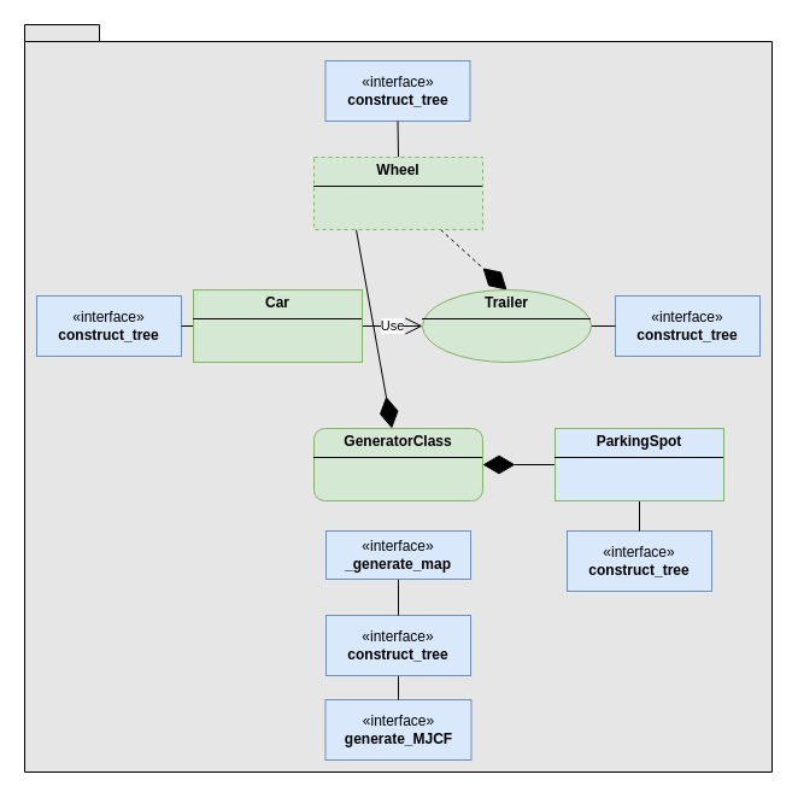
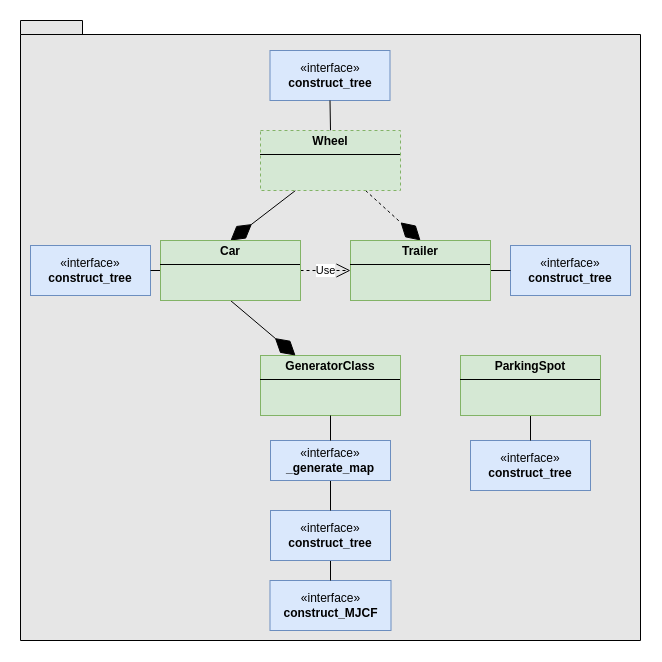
  <mxCell id="0" />
  <mxCell id="1" parent="0" />
  <mxCell id="2" value="package" style="shape=folder;fontStyle=1;spacingTop=10;tabWidth=40;tabHeight=14;tabPosition=left;html=1;whiteSpace=wrap;noLabel=1;backgroundOutline=0;shadow=0;gradientColor=none;fillColor=#E6E6E6;" vertex="1" parent="1"><mxGeometry x="20" y="20" width="620" height="620" as="geometry" /></mxCell>
- <mxCell id="3" value="&lt;p style=&quot;margin:0px;margin-top:4px;text-align:center;&quot;&gt;&lt;b&gt;GeneratorClass&lt;/b&gt;&lt;br&gt;&lt;/p&gt;&lt;hr size=&quot;1&quot; style=&quot;border-style:solid;&quot;&gt;&lt;div style=&quot;height:2px;&quot;&gt;&lt;/div&gt;" style="verticalAlign=top;align=left;overflow=fill;html=1;whiteSpace=wrap;fillColor=#d5e8d4;strokeColor=#82b366;rounded=1;" vertex="1" parent="1"><mxGeometry x="260" y="355" width="140" height="60" as="geometry" /></mxCell>
- <mxCell id="4" value="«interface»&lt;br&gt;&lt;b&gt;generate_MJCF&lt;/b&gt;" style="html=1;whiteSpace=wrap;fillColor=#dae8fc;strokeColor=#6c8ebf;" vertex="1" parent="1"><mxGeometry x="269.5" y="580" width="121" height="50" as="geometry" /></mxCell>
+ <mxCell id="3" value="&lt;p style=&quot;margin:0px;margin-top:4px;text-align:center;&quot;&gt;&lt;b&gt;GeneratorClass&lt;/b&gt;&lt;br&gt;&lt;/p&gt;&lt;hr size=&quot;1&quot; style=&quot;border-style:solid;&quot;&gt;&lt;div style=&quot;height:2px;&quot;&gt;&lt;/div&gt;" style="verticalAlign=top;align=left;overflow=fill;html=1;whiteSpace=wrap;fillColor=#d5e8d4;strokeColor=#82b366;" vertex="1" parent="1"><mxGeometry x="260" y="355" width="140" height="60" as="geometry" /></mxCell>
+ <mxCell id="4" value="«interface»&lt;br&gt;&lt;b&gt;construct_MJCF&lt;/b&gt;" style="html=1;whiteSpace=wrap;fillColor=#dae8fc;strokeColor=#6c8ebf;" vertex="1" parent="1"><mxGeometry x="269.5" y="580" width="121" height="50" as="geometry" /></mxCell>
  <mxCell id="5" value="" style="endArrow=none;html=1;rounded=0;entryX=0.5;entryY=1;entryDx=0;entryDy=0;exitX=0.5;exitY=0;exitDx=0;exitDy=0;" edge="1" parent="1" source="4" target="6"><mxGeometry width="50" height="50" relative="1" as="geometry"><mxPoint x="340" y="570" as="sourcePoint" /><mxPoint x="380" y="320" as="targetPoint" /></mxGeometry></mxCell>
  <mxCell id="6" value="«interface»&lt;br&gt;&lt;b&gt;construct_tree&lt;/b&gt;" style="html=1;whiteSpace=wrap;fillColor=#dae8fc;strokeColor=#6c8ebf;" vertex="1" parent="1"><mxGeometry x="270" y="510" width="120" height="50" as="geometry" /></mxCell>
  <mxCell id="7" value="" style="endArrow=none;html=1;rounded=0;entryX=0.5;entryY=1;entryDx=0;entryDy=0;exitX=0.5;exitY=0;exitDx=0;exitDy=0;" edge="1" parent="1" source="6" target="8"><mxGeometry width="50" height="50" relative="1" as="geometry"><mxPoint x="130" y="410" as="sourcePoint" /><mxPoint x="180" y="360" as="targetPoint" /></mxGeometry></mxCell>
  <mxCell id="8" value="«interface»&lt;br&gt;&lt;b&gt;_generate_map&lt;/b&gt;" style="html=1;whiteSpace=wrap;fillColor=#dae8fc;strokeColor=#6c8ebf;" vertex="1" parent="1"><mxGeometry x="270" y="440" width="120" height="40" as="geometry" /></mxCell>
- <mxCell id="10" value="Use" style="endArrow=open;endSize=12;dashed=0;html=1;rounded=0;entryX=0;entryY=0.5;entryDx=0;entryDy=0;exitX=1;exitY=0.5;exitDx=0;exitDy=0;" edge="1" parent="1" source="23" target="26"><mxGeometry width="160" relative="1" as="geometry"><mxPoint x="340" y="310" as="sourcePoint" /><mxPoint x="350" y="270" as="targetPoint" /></mxGeometry></mxCell>
- <mxCell id="12" value="" style="endArrow=diamondThin;endFill=1;endSize=24;html=1;rounded=0;entryX=1;entryY=0.5;entryDx=0;entryDy=0;exitX=0;exitY=0.5;exitDx=0;exitDy=0;" edge="1" parent="1" source="24" target="3"><mxGeometry width="160" relative="1" as="geometry"><mxPoint x="450" y="385" as="sourcePoint" /><mxPoint x="630" y="350" as="targetPoint" /></mxGeometry></mxCell>
- <mxCell id="13" value="" style="endArrow=diamondThin;endFill=1;endSize=24;html=1;rounded=0;exitX=0.25;exitY=1;exitDx=0;exitDy=0;" edge="1" parent="1" source="25" target="3"><mxGeometry width="160" relative="1" as="geometry"><mxPoint x="295" y="180" as="sourcePoint" /><mxPoint x="240" y="240" as="targetPoint" /></mxGeometry></mxCell>
+ <mxCell id="9" value="" style="endArrow=none;html=1;rounded=0;exitX=0.5;exitY=0;exitDx=0;exitDy=0;" edge="1" parent="1" source="8" target="3"><mxGeometry width="50" height="50" relative="1" as="geometry"><mxPoint x="140" y="490" as="sourcePoint" /><mxPoint x="190" y="440" as="targetPoint" /></mxGeometry></mxCell>
+ <mxCell id="10" value="Use" style="endArrow=open;endSize=12;dashed=1;html=1;rounded=0;entryX=0;entryY=0.5;entryDx=0;entryDy=0;exitX=1;exitY=0.5;exitDx=0;exitDy=0;" edge="1" parent="1" source="23" target="26"><mxGeometry width="160" relative="1" as="geometry"><mxPoint x="340" y="310" as="sourcePoint" /><mxPoint x="350" y="270" as="targetPoint" /></mxGeometry></mxCell>
+ <mxCell id="11" value="" style="endArrow=diamondThin;endFill=1;endSize=24;html=1;rounded=0;entryX=0.25;entryY=0;entryDx=0;entryDy=0;exitX=0.5;exitY=1;exitDx=0;exitDy=0;" edge="1" parent="1" source="23" target="3"><mxGeometry width="160" relative="1" as="geometry"><mxPoint x="240" y="300" as="sourcePoint" /><mxPoint x="300" y="250" as="targetPoint" /></mxGeometry></mxCell>
+ <mxCell id="13" value="" style="endArrow=diamondThin;endFill=1;endSize=24;html=1;rounded=0;entryX=0.5;entryY=0;entryDx=0;entryDy=0;exitX=0.25;exitY=1;exitDx=0;exitDy=0;" edge="1" parent="1" source="25" target="23"><mxGeometry width="160" relative="1" as="geometry"><mxPoint x="295" y="180" as="sourcePoint" /><mxPoint x="240" y="240" as="targetPoint" /></mxGeometry></mxCell>
  <mxCell id="14" value="" style="endArrow=diamondThin;endFill=1;endSize=24;html=1;rounded=0;entryX=0.5;entryY=0;entryDx=0;entryDy=0;exitX=0.75;exitY=1;exitDx=0;exitDy=0;dashed=1;" edge="1" parent="1" source="25" target="26"><mxGeometry width="160" relative="1" as="geometry"><mxPoint x="365" y="180" as="sourcePoint" /><mxPoint x="420" y="240" as="targetPoint" /></mxGeometry></mxCell>
  <mxCell id="15" value="«interface»&lt;br&gt;&lt;b&gt;construct_tree&lt;/b&gt;" style="html=1;whiteSpace=wrap;fillColor=#dae8fc;strokeColor=#6c8ebf;" vertex="1" parent="1"><mxGeometry x="30" y="245" width="120" height="50" as="geometry" /></mxCell>
  <mxCell id="16" value="«interface»&lt;br&gt;&lt;b&gt;construct_tree&lt;/b&gt;" style="html=1;whiteSpace=wrap;fillColor=#dae8fc;strokeColor=#6c8ebf;" vertex="1" parent="1"><mxGeometry x="510" y="245" width="120" height="50" as="geometry" /></mxCell>
  <mxCell id="17" value="«interface»&lt;br&gt;&lt;b&gt;construct_tree&lt;/b&gt;" style="html=1;whiteSpace=wrap;fillColor=#dae8fc;strokeColor=#6c8ebf;" vertex="1" parent="1"><mxGeometry x="269.5" y="50" width="120" height="50" as="geometry" /></mxCell>
  <mxCell id="18" value="«interface»&lt;br&gt;&lt;b&gt;construct_tree&lt;/b&gt;" style="html=1;whiteSpace=wrap;fillColor=#dae8fc;strokeColor=#6c8ebf;" vertex="1" parent="1"><mxGeometry x="470" y="440" width="120" height="50" as="geometry" /></mxCell>
  <mxCell id="19" value="" style="endArrow=none;html=1;rounded=0;entryX=1;entryY=0.5;entryDx=0;entryDy=0;exitX=0;exitY=0.5;exitDx=0;exitDy=0;" edge="1" parent="1" source="23" target="15"><mxGeometry width="50" height="50" relative="1" as="geometry"><mxPoint x="170" y="270" as="sourcePoint" /><mxPoint x="190" y="380" as="targetPoint" /></mxGeometry></mxCell>
  <mxCell id="20" value="" style="endArrow=none;html=1;rounded=0;entryX=0.5;entryY=0;entryDx=0;entryDy=0;exitX=0.5;exitY=1;exitDx=0;exitDy=0;" edge="1" parent="1" source="24" target="18"><mxGeometry width="50" height="50" relative="1" as="geometry"><mxPoint x="520" y="415" as="sourcePoint" /><mxPoint x="200" y="390" as="targetPoint" /></mxGeometry></mxCell>
  <mxCell id="21" value="" style="endArrow=none;html=1;rounded=0;entryX=0;entryY=0.5;entryDx=0;entryDy=0;exitX=1;exitY=0.5;exitDx=0;exitDy=0;" edge="1" parent="1" source="26" target="16"><mxGeometry width="50" height="50" relative="1" as="geometry"><mxPoint x="490" y="270" as="sourcePoint" /><mxPoint x="210" y="400" as="targetPoint" /></mxGeometry></mxCell>
  <mxCell id="22" value="" style="endArrow=none;html=1;rounded=0;entryX=0.5;entryY=0;entryDx=0;entryDy=0;exitX=0.5;exitY=1;exitDx=0;exitDy=0;" edge="1" parent="1" source="17" target="25"><mxGeometry width="50" height="50" relative="1" as="geometry"><mxPoint x="170" y="460" as="sourcePoint" /><mxPoint x="330" y="120" as="targetPoint" /></mxGeometry></mxCell>
  <mxCell id="23" value="&lt;p style=&quot;margin:0px;margin-top:4px;text-align:center;&quot;&gt;&lt;b&gt;Car&lt;/b&gt;&lt;br&gt;&lt;/p&gt;&lt;hr size=&quot;1&quot; style=&quot;border-style:solid;&quot;&gt;&lt;div style=&quot;height:2px;&quot;&gt;&lt;/div&gt;" style="verticalAlign=top;align=left;overflow=fill;html=1;whiteSpace=wrap;fillColor=#d5e8d4;strokeColor=#82b366;" vertex="1" parent="1"><mxGeometry x="160" y="240" width="140" height="60" as="geometry" /></mxCell>
- <mxCell id="24" value="&lt;p style=&quot;margin:0px;margin-top:4px;text-align:center;&quot;&gt;&lt;b&gt;ParkingSpot&lt;/b&gt;&lt;br&gt;&lt;/p&gt;&lt;hr size=&quot;1&quot; style=&quot;border-style:solid;&quot;&gt;&lt;div style=&quot;height:2px;&quot;&gt;&lt;/div&gt;" style="verticalAlign=top;align=left;overflow=fill;html=1;whiteSpace=wrap;fillColor=#dae8fc;strokeColor=#82b366;" vertex="1" parent="1"><mxGeometry x="460" y="355" width="140" height="60" as="geometry" /></mxCell>
+ <mxCell id="24" value="&lt;p style=&quot;margin:0px;margin-top:4px;text-align:center;&quot;&gt;&lt;b&gt;ParkingSpot&lt;/b&gt;&lt;br&gt;&lt;/p&gt;&lt;hr size=&quot;1&quot; style=&quot;border-style:solid;&quot;&gt;&lt;div style=&quot;height:2px;&quot;&gt;&lt;/div&gt;" style="verticalAlign=top;align=left;overflow=fill;html=1;whiteSpace=wrap;fillColor=#d5e8d4;strokeColor=#82b366;" vertex="1" parent="1"><mxGeometry x="460" y="355" width="140" height="60" as="geometry" /></mxCell>
  <mxCell id="25" value="&lt;p style=&quot;margin:0px;margin-top:4px;text-align:center;&quot;&gt;&lt;b&gt;Wheel&lt;/b&gt;&lt;br&gt;&lt;/p&gt;&lt;hr size=&quot;1&quot; style=&quot;border-style:solid;&quot;&gt;&lt;div style=&quot;height:2px;&quot;&gt;&lt;/div&gt;" style="verticalAlign=top;align=left;overflow=fill;html=1;whiteSpace=wrap;fillColor=#d5e8d4;strokeColor=#82b366;dashed=1;" vertex="1" parent="1"><mxGeometry x="260" y="130" width="140" height="60" as="geometry" /></mxCell>
- <mxCell id="26" value="&lt;p style=&quot;margin:0px;margin-top:4px;text-align:center;&quot;&gt;&lt;b&gt;Trailer&lt;/b&gt;&lt;br&gt;&lt;/p&gt;&lt;hr size=&quot;1&quot; style=&quot;border-style:solid;&quot;&gt;&lt;div style=&quot;height:2px;&quot;&gt;&lt;/div&gt;" style="ellipse;verticalAlign=top;align=left;overflow=fill;html=1;whiteSpace=wrap;fillColor=#d5e8d4;strokeColor=#82b366;" vertex="1" parent="1"><mxGeometry x="350" y="240" width="140" height="60" as="geometry" /></mxCell>
+ <mxCell id="26" value="&lt;p style=&quot;margin:0px;margin-top:4px;text-align:center;&quot;&gt;&lt;b&gt;Trailer&lt;/b&gt;&lt;br&gt;&lt;/p&gt;&lt;hr size=&quot;1&quot; style=&quot;border-style:solid;&quot;&gt;&lt;div style=&quot;height:2px;&quot;&gt;&lt;/div&gt;" style="verticalAlign=top;align=left;overflow=fill;html=1;whiteSpace=wrap;fillColor=#d5e8d4;strokeColor=#82b366;" vertex="1" parent="1"><mxGeometry x="350" y="240" width="140" height="60" as="geometry" /></mxCell>
